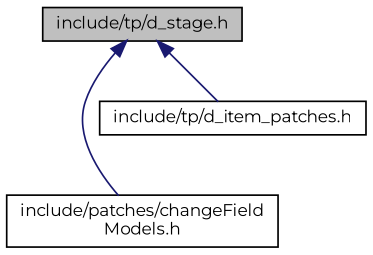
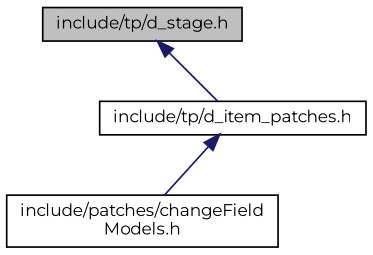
  digraph {
    fontname=Montserrat
    node [color=black fillcolor=white fontname=Montserrat fontsize=10 shape=record style=filled]
    edge [color=midnightblue dir=back fontname=Montserrat fontsize=10 labelfontname=Helvetica labelfontsize=10 style=solid]
    n1 [fillcolor=grey75 fontcolor=black height=0.2 label="include/tp/d_stage.h" width=0.4]
    n2 [height=0.2 label="include/patches/changeField\lModels.h" width=0.4]
    n3 [height=0.2 label="include/tp/d_item_patches.h" width=0.4]
-   n1 -> n2
+   n3 -> n2
    n1 -> n3
  }
